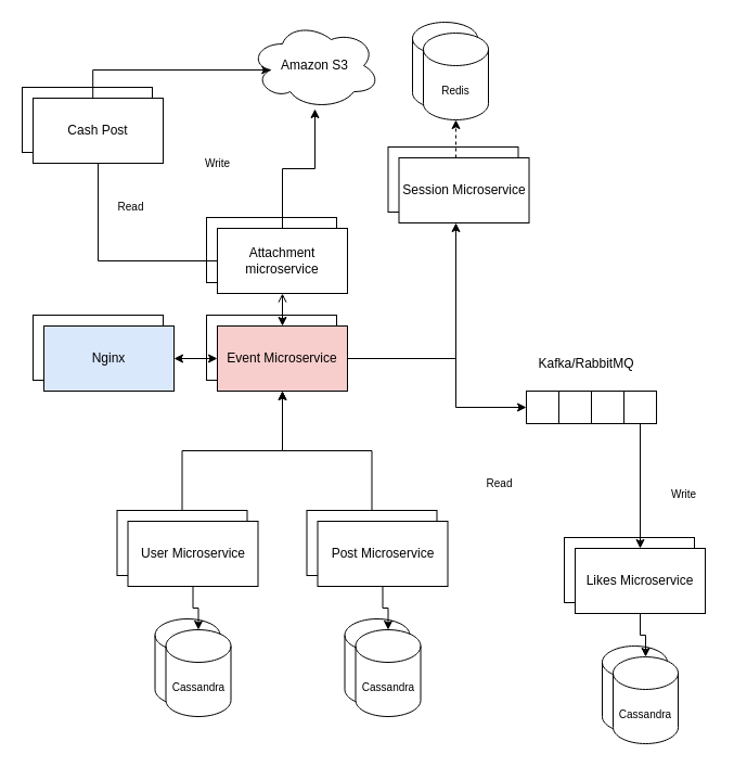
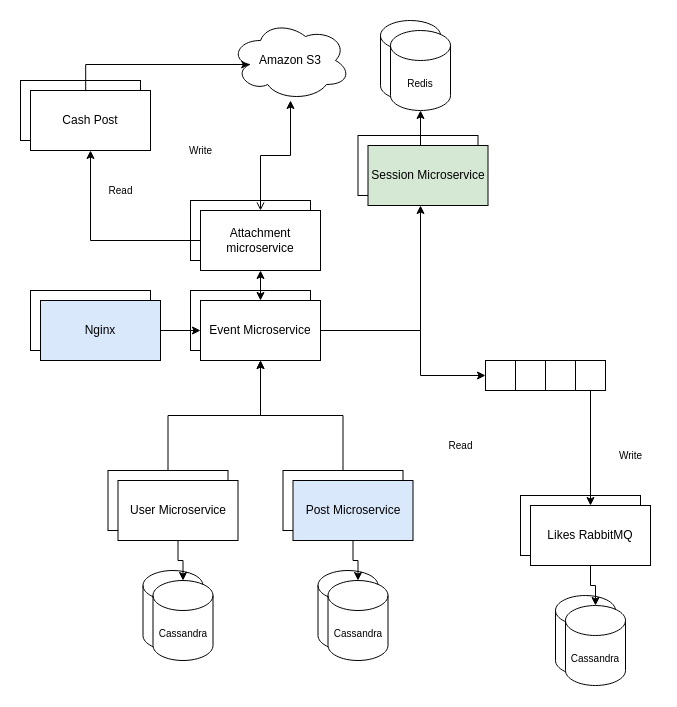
  <mxCell id="0" />
  <mxCell id="1" parent="0" />
  <mxCell id="2" value="" style="rounded=0;whiteSpace=wrap;html=1;" vertex="1" parent="1"><mxGeometry x="30" y="290" width="120" height="60" as="geometry" /></mxCell>
  <mxCell id="3" value="" style="rounded=0;whiteSpace=wrap;html=1;" vertex="1" parent="1"><mxGeometry x="520" y="495" width="120" height="60" as="geometry" /></mxCell>
  <mxCell id="4" value="Nginx" style="rounded=0;whiteSpace=wrap;html=1;fillColor=#dae8fc;" vertex="1" parent="1"><mxGeometry x="40" y="300" width="120" height="60" as="geometry" /></mxCell>
  <mxCell id="5" value="" style="rounded=0;whiteSpace=wrap;html=1;" vertex="1" parent="1"><mxGeometry x="20" y="80" width="120" height="60" as="geometry" /></mxCell>
  <mxCell id="6" value="Cash Post" style="rounded=0;whiteSpace=wrap;html=1;" vertex="1" parent="1"><mxGeometry x="30" y="90" width="120" height="60" as="geometry" /></mxCell>
  <mxCell id="7" value="" style="rounded=0;whiteSpace=wrap;html=1;" vertex="1" parent="1"><mxGeometry x="190" y="200" width="120" height="60" as="geometry" /></mxCell>
- <mxCell id="8" value="" style="edgeStyle=orthogonalEdgeStyle;rounded=0;orthogonalLoop=1;jettySize=auto;html=1;fontSize=10;startArrow=none;startFill=0;exitX=0;exitY=0.5;exitDx=0;exitDy=0;endArrow=none;" edge="1" parent="1" source="9" target="6"><mxGeometry relative="1" as="geometry"><mxPoint x="20" y="220" as="sourcePoint" /></mxGeometry></mxCell>
+ <mxCell id="8" value="" style="edgeStyle=orthogonalEdgeStyle;rounded=0;orthogonalLoop=1;jettySize=auto;html=1;fontSize=10;startArrow=none;startFill=0;exitX=0;exitY=0.5;exitDx=0;exitDy=0;" edge="1" parent="1" source="9" target="6"><mxGeometry relative="1" as="geometry"><mxPoint x="20" y="220" as="sourcePoint" /></mxGeometry></mxCell>
  <mxCell id="9" value="Attachment microservice" style="rounded=0;whiteSpace=wrap;html=1;" vertex="1" parent="1"><mxGeometry x="200" y="210" width="120" height="60" as="geometry" /></mxCell>
  <mxCell id="10" value="" style="rounded=0;whiteSpace=wrap;html=1;" vertex="1" parent="1"><mxGeometry x="282.5" y="470" width="120" height="60" as="geometry" /></mxCell>
- <mxCell id="11" value="Post Microservice" style="rounded=0;whiteSpace=wrap;html=1;" vertex="1" parent="1"><mxGeometry x="292.5" y="480" width="120" height="60" as="geometry" /></mxCell>
+ <mxCell id="11" value="Post Microservice" style="rounded=0;whiteSpace=wrap;html=1;fillColor=#dae8fc;" vertex="1" parent="1"><mxGeometry x="292.5" y="480" width="120" height="60" as="geometry" /></mxCell>
  <mxCell id="12" value="" style="rounded=0;whiteSpace=wrap;html=1;" vertex="1" parent="1"><mxGeometry x="107.5" y="470" width="120" height="60" as="geometry" /></mxCell>
  <mxCell id="13" value="User Microservice" style="rounded=0;whiteSpace=wrap;html=1;" vertex="1" parent="1"><mxGeometry x="117.5" y="480" width="120" height="60" as="geometry" /></mxCell>
  <mxCell id="14" value="" style="rounded=0;whiteSpace=wrap;html=1;" vertex="1" parent="1"><mxGeometry x="357.5" y="135" width="120" height="60" as="geometry" /></mxCell>
- <mxCell id="15" value="" style="edgeStyle=elbowEdgeStyle;rounded=0;orthogonalLoop=1;jettySize=auto;html=1;fontSize=10;startArrow=none;startFill=0;endArrow=classic;endFill=1;dashed=1;" edge="1" parent="1" source="16" target="49"><mxGeometry relative="1" as="geometry" /></mxCell>
- <mxCell id="16" value="Session Microservice" style="rounded=0;whiteSpace=wrap;html=1;" vertex="1" parent="1"><mxGeometry x="367.5" y="145" width="120" height="60" as="geometry" /></mxCell>
+ <mxCell id="15" value="" style="edgeStyle=elbowEdgeStyle;rounded=0;orthogonalLoop=1;jettySize=auto;html=1;fontSize=10;startArrow=none;startFill=0;endArrow=classic;endFill=1;" edge="1" parent="1" source="16" target="49"><mxGeometry relative="1" as="geometry" /></mxCell>
+ <mxCell id="16" value="Session Microservice" style="rounded=0;whiteSpace=wrap;html=1;fillColor=#d5e8d4;" vertex="1" parent="1"><mxGeometry x="367.5" y="145" width="120" height="60" as="geometry" /></mxCell>
  <mxCell id="17" value="" style="rounded=0;whiteSpace=wrap;html=1;" vertex="1" parent="1"><mxGeometry x="190" y="290" width="120" height="60" as="geometry" /></mxCell>
- <mxCell id="18" value="" style="edgeStyle=orthogonalEdgeStyle;rounded=0;orthogonalLoop=1;jettySize=auto;html=1;fontSize=10;startArrow=classic;startFill=1;" edge="1" parent="1" source="24" target="4"><mxGeometry relative="1" as="geometry" /></mxCell>
+ <mxCell id="18" value="" style="edgeStyle=orthogonalEdgeStyle;rounded=0;orthogonalLoop=1;jettySize=auto;html=1;fontSize=10;startArrow=classic;startFill=1;endArrow=none;" edge="1" parent="1" source="24" target="4"><mxGeometry relative="1" as="geometry" /></mxCell>
  <mxCell id="19" value="" style="edgeStyle=elbowEdgeStyle;rounded=0;orthogonalLoop=1;jettySize=auto;html=1;fontSize=10;startArrow=none;startFill=0;" edge="1" parent="1" source="24" target="16"><mxGeometry relative="1" as="geometry"><Array as="points"><mxPoint x="420" y="270" /></Array></mxGeometry></mxCell>
- <mxCell id="20" value="" style="edgeStyle=orthogonalEdgeStyle;rounded=0;orthogonalLoop=1;jettySize=auto;html=1;fontSize=10;startArrow=classic;startFill=1;endArrow=open;" edge="1" parent="1" source="24" target="9"><mxGeometry relative="1" as="geometry" /></mxCell>
+ <mxCell id="20" value="" style="edgeStyle=orthogonalEdgeStyle;rounded=0;orthogonalLoop=1;jettySize=auto;html=1;fontSize=10;startArrow=classic;startFill=1;" edge="1" parent="1" source="24" target="9"><mxGeometry relative="1" as="geometry" /></mxCell>
  <mxCell id="21" style="edgeStyle=orthogonalEdgeStyle;rounded=0;orthogonalLoop=1;jettySize=auto;html=1;entryX=0.5;entryY=0;entryDx=0;entryDy=0;fontSize=10;startArrow=classic;startFill=1;endArrow=none;endFill=0;" edge="1" parent="1" source="24" target="12"><mxGeometry relative="1" as="geometry" /></mxCell>
  <mxCell id="22" style="edgeStyle=orthogonalEdgeStyle;rounded=0;orthogonalLoop=1;jettySize=auto;html=1;entryX=0.5;entryY=0;entryDx=0;entryDy=0;fontSize=10;startArrow=classic;startFill=1;endArrow=none;endFill=0;" edge="1" parent="1" source="24" target="10"><mxGeometry relative="1" as="geometry" /></mxCell>
  <mxCell id="23" style="edgeStyle=elbowEdgeStyle;rounded=0;orthogonalLoop=1;jettySize=auto;html=1;entryX=0;entryY=0.5;entryDx=0;entryDy=0;fontSize=10;startArrow=none;startFill=0;endArrow=classic;endFill=1;" edge="1" parent="1" source="24" target="28"><mxGeometry relative="1" as="geometry"><Array as="points"><mxPoint x="420" y="330" /></Array></mxGeometry></mxCell>
- <mxCell id="24" value="Event Microservice" style="rounded=0;whiteSpace=wrap;html=1;fillColor=#f8cecc;" vertex="1" parent="1"><mxGeometry x="200" y="300" width="120" height="60" as="geometry" /></mxCell>
+ <mxCell id="24" value="Event Microservice" style="rounded=0;whiteSpace=wrap;html=1;" vertex="1" parent="1"><mxGeometry x="200" y="300" width="120" height="60" as="geometry" /></mxCell>
  <mxCell id="25" style="edgeStyle=orthogonalEdgeStyle;rounded=0;orthogonalLoop=1;jettySize=auto;html=1;entryX=0.46;entryY=0.011;entryDx=0;entryDy=0;entryPerimeter=0;fontSize=10;startArrow=classic;startFill=1;endArrow=none;endFill=0;exitX=0.16;exitY=0.55;exitDx=0;exitDy=0;exitPerimeter=0;" edge="1" parent="1" source="27" target="6"><mxGeometry relative="1" as="geometry"><mxPoint x="10" y="30" as="sourcePoint" /></mxGeometry></mxCell>
- <mxCell id="26" value="" style="edgeStyle=orthogonalEdgeStyle;rounded=0;orthogonalLoop=1;jettySize=auto;html=1;fontSize=10;startArrow=classic;startFill=1;endArrow=none;endFill=0;entryX=0.5;entryY=0;entryDx=0;entryDy=0;" edge="1" parent="1" source="27" target="9"><mxGeometry relative="1" as="geometry" /></mxCell>
+ <mxCell id="26" value="" style="edgeStyle=orthogonalEdgeStyle;rounded=0;orthogonalLoop=1;jettySize=auto;html=1;fontSize=10;startArrow=classic;startFill=1;endArrow=open;endFill=0;entryX=0.5;entryY=0;entryDx=0;entryDy=0;" edge="1" parent="1" source="27" target="9"><mxGeometry relative="1" as="geometry" /></mxCell>
  <mxCell id="27" value="Amazon S3" style="ellipse;shape=cloud;whiteSpace=wrap;html=1;" vertex="1" parent="1"><mxGeometry x="230" y="20" width="120" height="80" as="geometry" /></mxCell>
  <mxCell id="28" value="" style="rounded=0;whiteSpace=wrap;html=1;" vertex="1" parent="1"><mxGeometry x="485" y="360" width="30" height="30" as="geometry" /></mxCell>
  <mxCell id="29" value="" style="rounded=0;whiteSpace=wrap;html=1;" vertex="1" parent="1"><mxGeometry x="515" y="360" width="30" height="30" as="geometry" /></mxCell>
  <mxCell id="30" value="" style="rounded=0;whiteSpace=wrap;html=1;" vertex="1" parent="1"><mxGeometry x="545" y="360" width="30" height="30" as="geometry" /></mxCell>
  <mxCell id="31" style="edgeStyle=orthogonalEdgeStyle;rounded=0;orthogonalLoop=1;jettySize=auto;html=1;entryX=0.5;entryY=0;entryDx=0;entryDy=0;fontSize=10;startArrow=none;startFill=0;endArrow=classic;endFill=1;" edge="1" parent="1" source="32" target="42"><mxGeometry relative="1" as="geometry" /></mxCell>
  <mxCell id="32" value="" style="rounded=0;whiteSpace=wrap;html=1;" vertex="1" parent="1"><mxGeometry x="575" y="360" width="30" height="30" as="geometry" /></mxCell>
- <mxCell id="33" value="Kafka/RabbitMQ" style="text;html=1;align=center;verticalAlign=middle;resizable=0;points=[];autosize=1;strokeColor=none;fillColor=none;" vertex="1" parent="1"><mxGeometry x="485" y="320" width="110" height="30" as="geometry" /></mxCell>
  <mxCell id="34" value="" style="shape=cylinder3;whiteSpace=wrap;html=1;boundedLbl=1;backgroundOutline=1;size=15;" vertex="1" parent="1"><mxGeometry x="142.5" y="570" width="60" height="80" as="geometry" /></mxCell>
  <mxCell id="35" value="" style="edgeStyle=orthogonalEdgeStyle;rounded=0;orthogonalLoop=1;jettySize=auto;html=1;fontSize=10;startArrow=classic;startFill=1;endArrow=none;endFill=0;" edge="1" parent="1" source="36" target="13"><mxGeometry relative="1" as="geometry" /></mxCell>
  <mxCell id="36" value="&lt;font style=&quot;font-size: 10px;&quot;&gt;Cassandra&lt;/font&gt;" style="shape=cylinder3;whiteSpace=wrap;html=1;boundedLbl=1;backgroundOutline=1;size=15;" vertex="1" parent="1"><mxGeometry x="152.5" y="580" width="60" height="80" as="geometry" /></mxCell>
  <mxCell id="37" value="" style="shape=cylinder3;whiteSpace=wrap;html=1;boundedLbl=1;backgroundOutline=1;size=15;" vertex="1" parent="1"><mxGeometry x="317.5" y="570" width="60" height="80" as="geometry" /></mxCell>
  <mxCell id="38" value="" style="edgeStyle=orthogonalEdgeStyle;rounded=0;orthogonalLoop=1;jettySize=auto;html=1;fontSize=10;startArrow=classic;startFill=1;endArrow=none;endFill=0;" edge="1" parent="1" source="39" target="11"><mxGeometry relative="1" as="geometry" /></mxCell>
  <mxCell id="39" value="&lt;font style=&quot;font-size: 10px;&quot;&gt;Cassandra&lt;/font&gt;" style="shape=cylinder3;whiteSpace=wrap;html=1;boundedLbl=1;backgroundOutline=1;size=15;" vertex="1" parent="1"><mxGeometry x="327.5" y="580" width="60" height="80" as="geometry" /></mxCell>
  <mxCell id="40" value="Read" style="text;html=1;align=center;verticalAlign=middle;resizable=0;points=[];autosize=1;strokeColor=none;fillColor=none;fontSize=10;" vertex="1" parent="1"><mxGeometry x="95" y="175" width="50" height="30" as="geometry" /></mxCell>
  <mxCell id="41" value="Write" style="text;html=1;align=center;verticalAlign=middle;resizable=0;points=[];autosize=1;strokeColor=none;fillColor=none;fontSize=10;" vertex="1" parent="1"><mxGeometry x="175" y="135" width="50" height="30" as="geometry" /></mxCell>
- <mxCell id="42" value="Likes Microservice" style="rounded=0;whiteSpace=wrap;html=1;" vertex="1" parent="1"><mxGeometry x="530" y="505" width="120" height="60" as="geometry" /></mxCell>
+ <mxCell id="42" value="Likes RabbitMQ" style="rounded=0;whiteSpace=wrap;html=1;" vertex="1" parent="1"><mxGeometry x="530" y="505" width="120" height="60" as="geometry" /></mxCell>
  <mxCell id="43" value="Write" style="text;html=1;align=center;verticalAlign=middle;resizable=0;points=[];autosize=1;strokeColor=none;fillColor=none;fontSize=10;" vertex="1" parent="1"><mxGeometry x="605" y="440" width="50" height="30" as="geometry" /></mxCell>
  <mxCell id="44" value="Read" style="text;html=1;align=center;verticalAlign=middle;resizable=0;points=[];autosize=1;strokeColor=none;fillColor=none;fontSize=10;rotation=0;" vertex="1" parent="1"><mxGeometry x="435" y="430" width="50" height="30" as="geometry" /></mxCell>
  <mxCell id="45" value="" style="shape=cylinder3;whiteSpace=wrap;html=1;boundedLbl=1;backgroundOutline=1;size=15;" vertex="1" parent="1"><mxGeometry x="555" y="595" width="60" height="80" as="geometry" /></mxCell>
  <mxCell id="46" value="" style="edgeStyle=orthogonalEdgeStyle;rounded=0;orthogonalLoop=1;jettySize=auto;html=1;fontSize=10;startArrow=classic;startFill=1;endArrow=none;endFill=0;" edge="1" parent="1" source="47" target="42"><mxGeometry relative="1" as="geometry" /></mxCell>
  <mxCell id="47" value="&lt;font style=&quot;font-size: 10px;&quot;&gt;Cassandra&lt;/font&gt;" style="shape=cylinder3;whiteSpace=wrap;html=1;boundedLbl=1;backgroundOutline=1;size=15;" vertex="1" parent="1"><mxGeometry x="565" y="605" width="60" height="80" as="geometry" /></mxCell>
  <mxCell id="48" value="" style="shape=cylinder3;whiteSpace=wrap;html=1;boundedLbl=1;backgroundOutline=1;size=15;" vertex="1" parent="1"><mxGeometry x="380" y="20" width="60" height="80" as="geometry" /></mxCell>
  <mxCell id="49" value="&lt;font style=&quot;font-size: 10px;&quot;&gt;Redis&lt;/font&gt;" style="shape=cylinder3;whiteSpace=wrap;html=1;boundedLbl=1;backgroundOutline=1;size=15;" vertex="1" parent="1"><mxGeometry x="390" y="30" width="60" height="80" as="geometry" /></mxCell>
